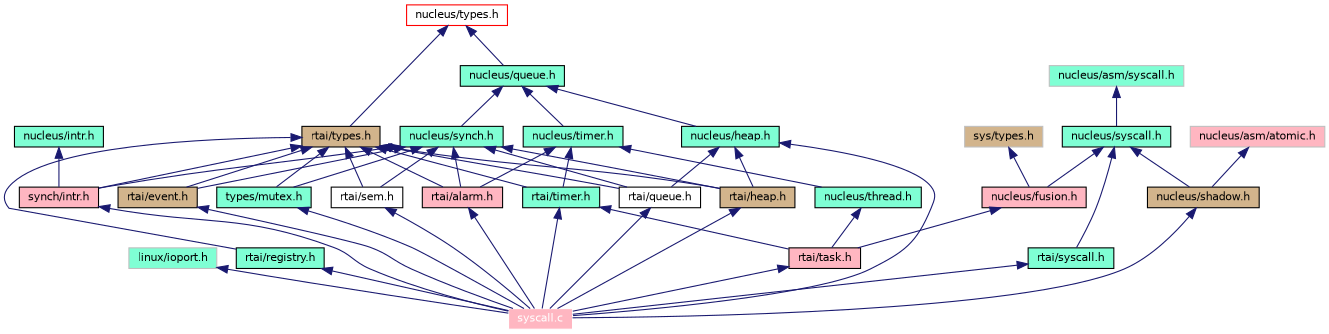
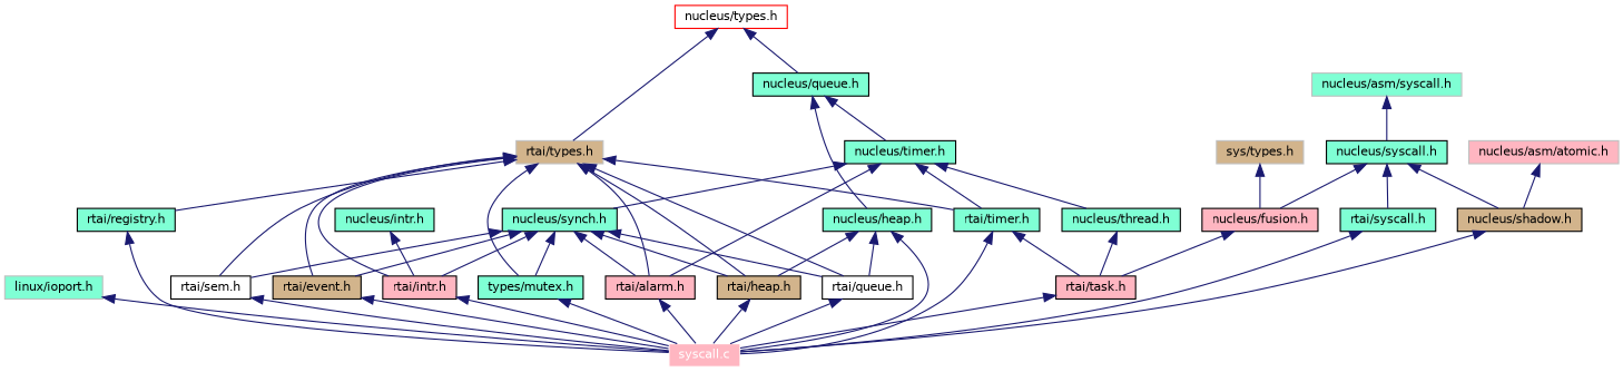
  digraph {
    node [color=black fillcolor=aquamarine fontname=Helvetica fontsize=10 shape=record style=filled]
    edge [color=midnightblue dir=back fontname=Helvetica fontsize=10 labelfontname=Helvetica labelfontsize=10 style=solid]
    n1 [color=white fillcolor=lightpink fontcolor=white height=0.2 label="syscall.c" width=0.4]
    n2 [color=grey75 height=0.2 label="linux/ioport.h" width=0.4]
    n3 [height=0.2 label="nucleus/thread.h" width=0.4]
    n4 [fillcolor=lightpink height=0.2 label="rtai/task.h" width=0.4]
    n5 [height=0.2 label="nucleus/timer.h" width=0.4]
    n6 [height=0.2 label="rtai/timer.h" width=0.4]
    n7 [fillcolor=lightpink height=0.2 label="rtai/alarm.h" width=0.4]
    n8 [height=0.2 label="nucleus/queue.h" width=0.4]
    n9 [height=0.2 label="nucleus/heap.h" width=0.4]
    n10 [height=0.2 label="nucleus/synch.h" width=0.4]
    n11 [fillcolor=white height=0.2 label="rtai/queue.h" width=0.4]
    n12 [fillcolor=tan height=0.2 label="rtai/heap.h" width=0.4]
-   n13 [fillcolor=lightpink height=0.2 label="synch/intr.h" width=0.4]
+   n13 [fillcolor=lightpink height=0.2 label="rtai/intr.h" width=0.4]
    n14 [fillcolor=white height=0.2 label="rtai/sem.h" width=0.4]
    n15 [fillcolor=tan height=0.2 label="rtai/event.h" width=0.4]
    n16 [height=0.2 label="types/mutex.h" width=0.4]
    n17 [color=red fillcolor=white height=0.2 label="nucleus/types.h" width=0.4]
-   n18 [fillcolor=tan height=0.2 label="rtai/types.h" width=0.4]
+   n18 [color=grey75 fillcolor=tan height=0.2 label="rtai/types.h" width=0.4]
    n19 [height=0.2 label="nucleus/intr.h" width=0.4]
    n20 [height=0.2 label="rtai/registry.h" width=0.4]
    n21 [fillcolor=tan height=0.2 label="nucleus/shadow.h" width=0.4]
    n22 [color=grey75 fillcolor=lightpink height=0.2 label="nucleus/asm/atomic.h" width=0.4]
    n23 [height=0.2 label="nucleus/syscall.h" width=0.4]
    n24 [height=0.2 label="rtai/syscall.h" width=0.4]
    n25 [fillcolor=lightpink height=0.2 label="nucleus/fusion.h" width=0.4]
    n26 [color=grey75 height=0.2 label="nucleus/asm/syscall.h" width=0.4]
    n27 [color=grey75 fillcolor=tan height=0.2 label="sys/types.h" width=0.4]
    n2 -> n1
    n3 -> n4
    n4 -> n1
    n5 -> n3
    n5 -> n6
    n5 -> n7
    n6 -> n1
    n6 -> n4
    n7 -> n1
    n8 -> n5
    n8 -> n9
-   n8 -> n10
+   n5 -> n10
    n9 -> n1
    n9 -> n11
    n9 -> n12
    n10 -> n7
    n10 -> n11
    n10 -> n12
    n10 -> n13
    n10 -> n14
    n10 -> n15
    n10 -> n16
    n11 -> n1
    n12 -> n1
    n13 -> n1
    n14 -> n1
    n15 -> n1
    n16 -> n1
    n17 -> n8
    n17 -> n18
    n18 -> n6
    n18 -> n7
    n18 -> n11
    n18 -> n12
    n18 -> n13
    n18 -> n14
    n18 -> n15
    n18 -> n16
    n18 -> n20
    n19 -> n13
    n20 -> n1
    n21 -> n1
    n22 -> n21
    n23 -> n21
    n23 -> n24
    n23 -> n25
    n24 -> n1
    n25 -> n4
    n26 -> n23
    n27 -> n25
  }
